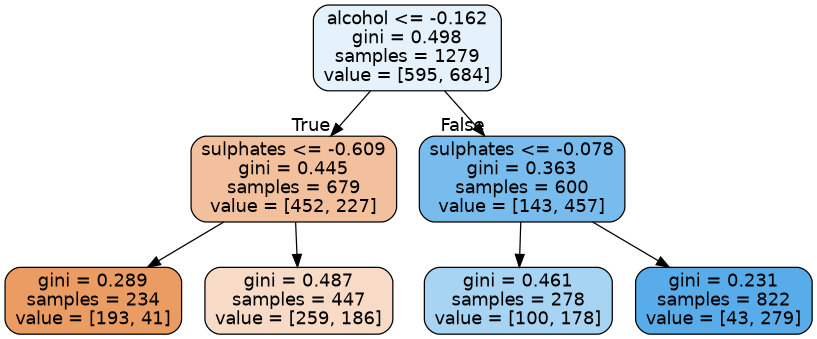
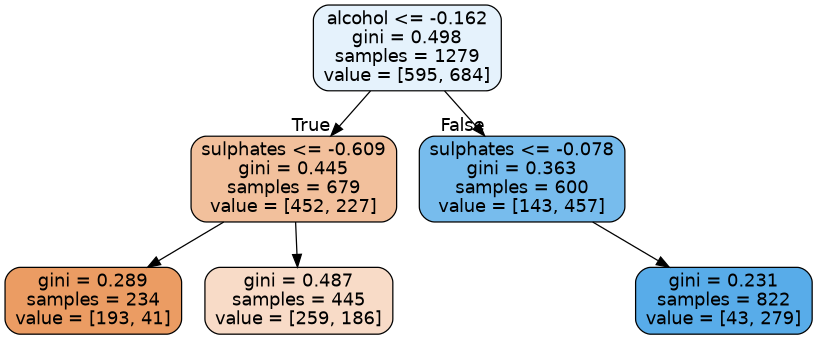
  digraph {
    node [color=black fontname=helvetica shape=box style="filled, rounded"]
    edge [fontname=helvetica]
    n1 [fillcolor="#e5f2fc" label="alcohol <= -0.162\ngini = 0.498\nsamples = 1279\nvalue = [595, 684]"]
    n2 [fillcolor="#f2c09c" label="sulphates <= -0.609\ngini = 0.445\nsamples = 679\nvalue = [452, 227]"]
    n3 [fillcolor="#77bced" label="sulphates <= -0.078\ngini = 0.363\nsamples = 600\nvalue = [143, 457]"]
    n4 [fillcolor="#eb9c63" label="gini = 0.289\nsamples = 234\nvalue = [193, 41]"]
-   n5 [fillcolor="#f8dbc7" label="gini = 0.487\nsamples = 447\nvalue = [259, 186]"]
-   n6 [fillcolor="#a8d4f4" label="gini = 0.461\nsamples = 278\nvalue = [100, 178]"]
+   n5 [fillcolor="#f8dbc7" label="gini = 0.487\nsamples = 445\nvalue = [259, 186]"]
    n7 [fillcolor="#58ace9" label="gini = 0.231\nsamples = 822\nvalue = [43, 279]"]
    n1 -> n2 [headlabel=True labelangle=45 labeldistance=2.5]
    n1 -> n3 [headlabel=False labelangle=-45 labeldistance=2.5]
    n2 -> n4
    n2 -> n5
-   n3 -> n6
    n3 -> n7
  }
